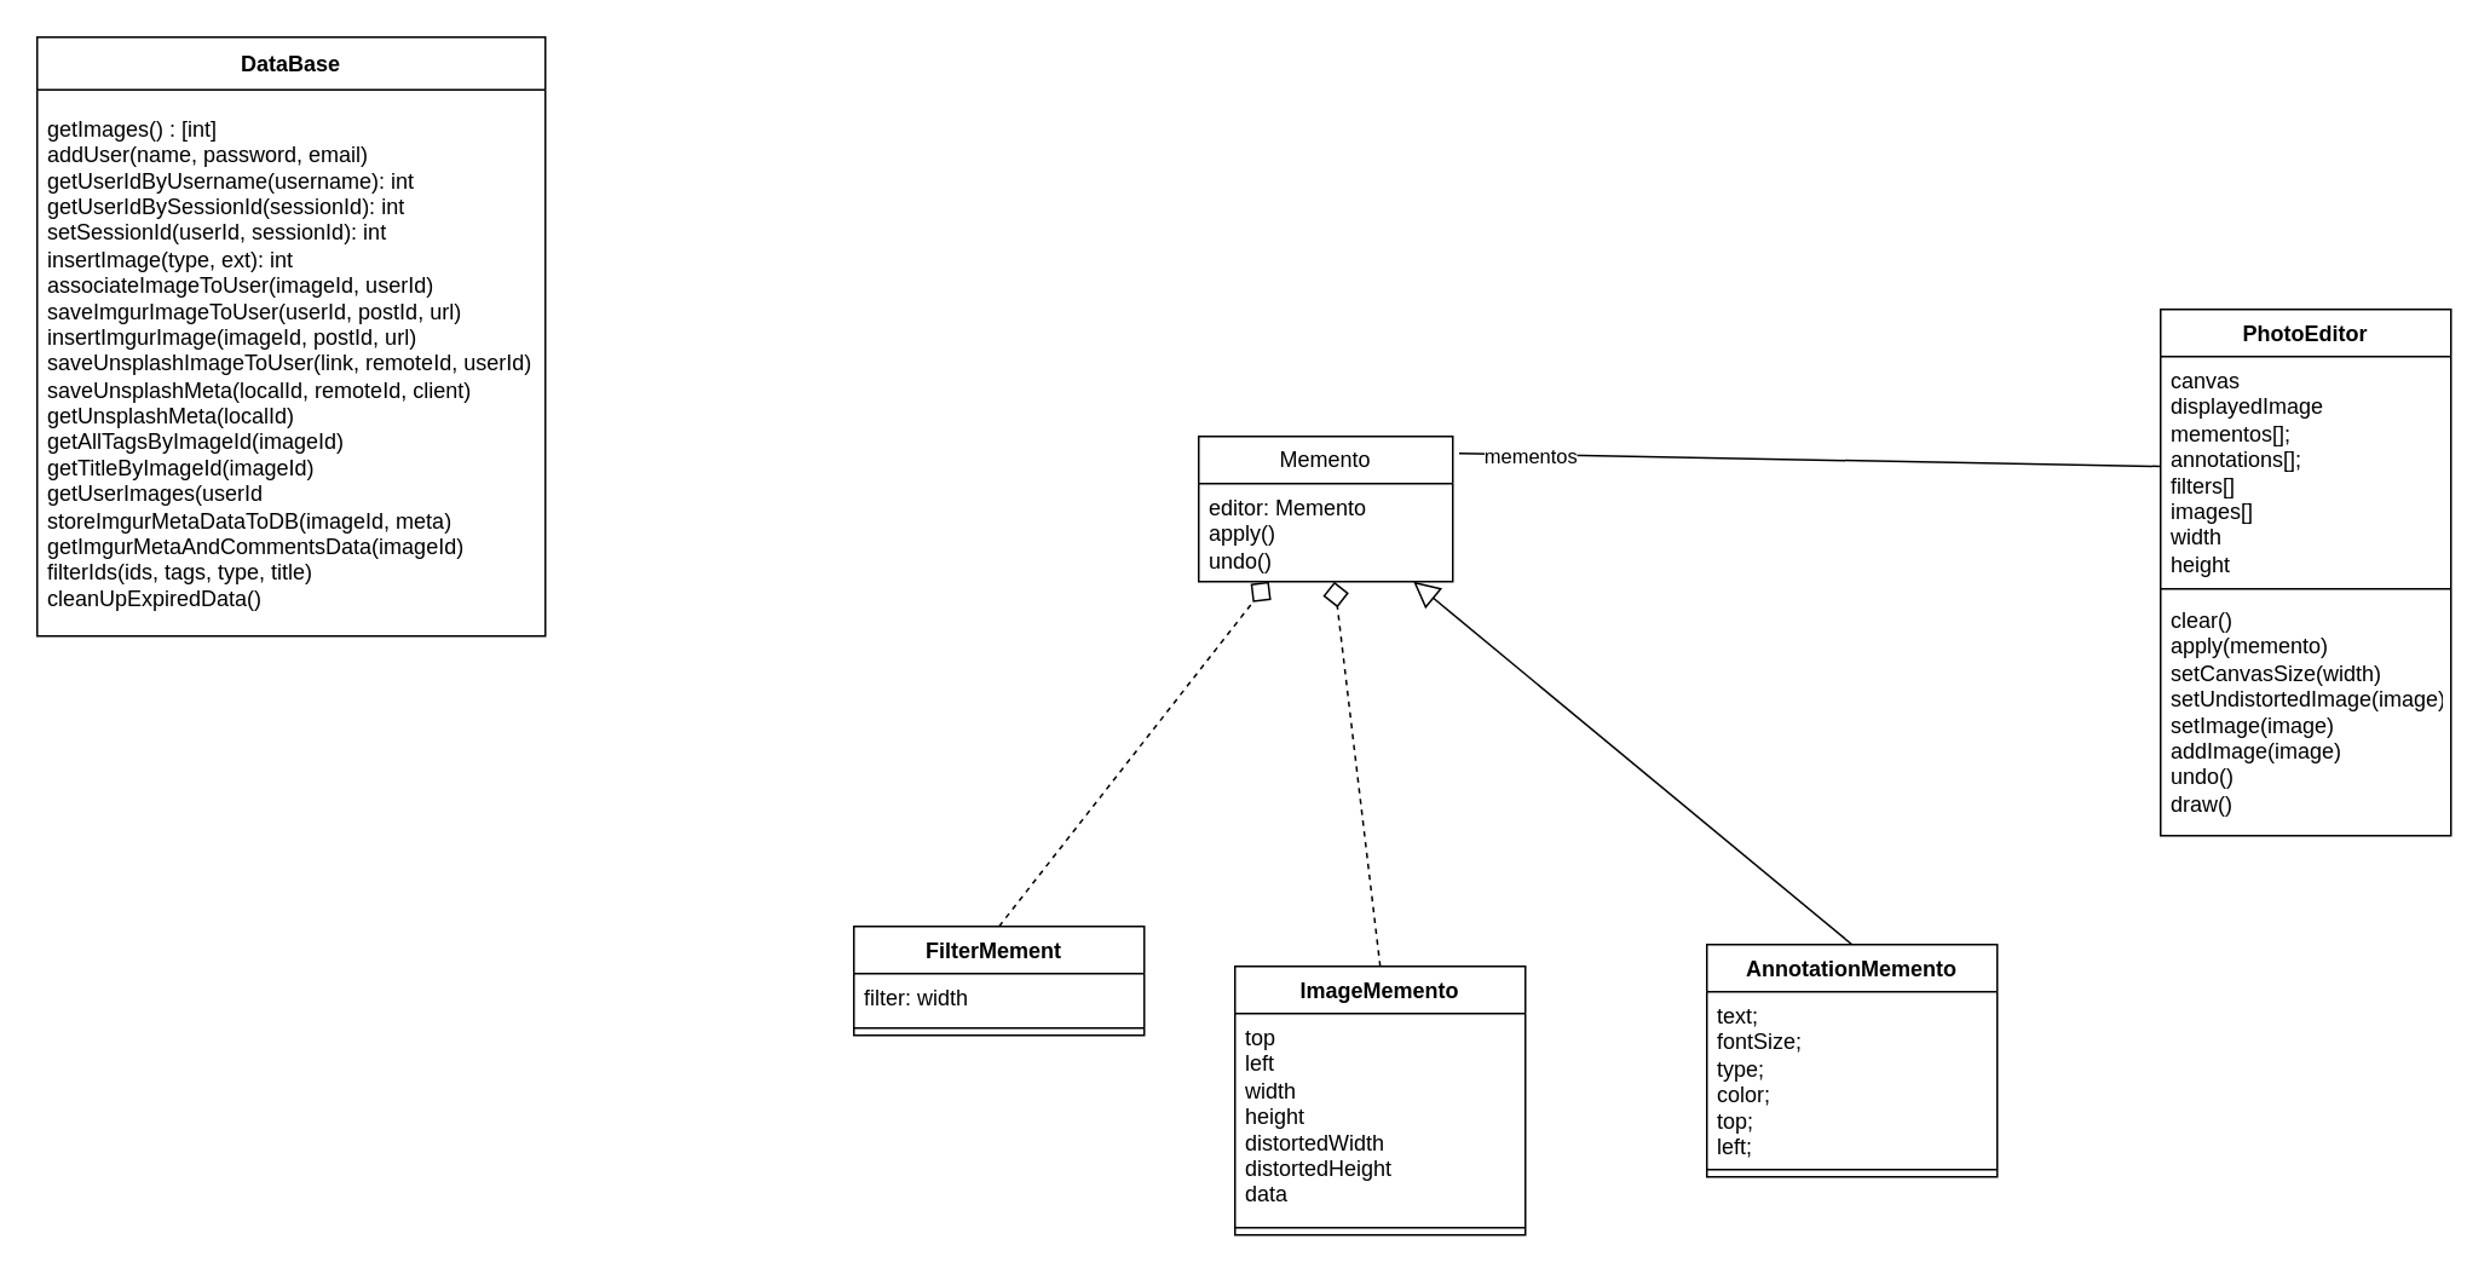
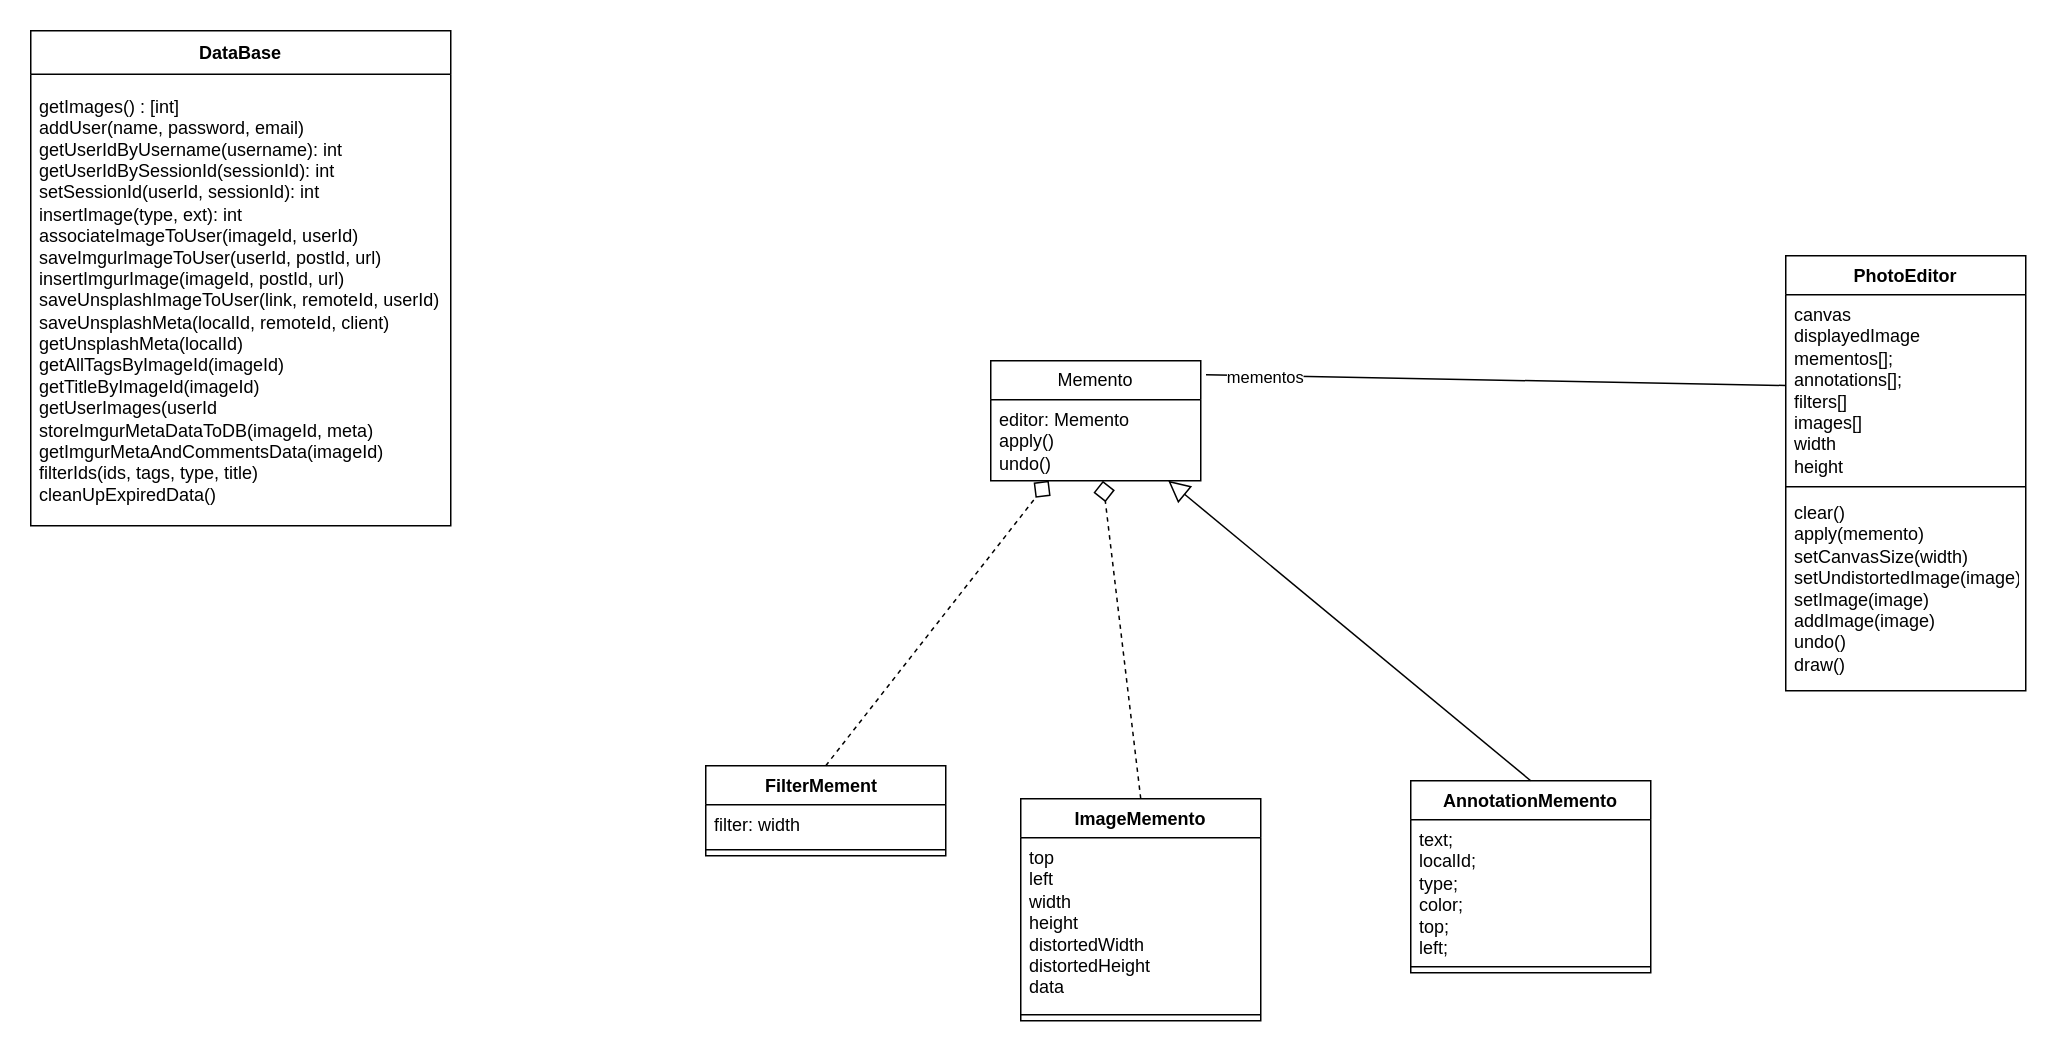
  <mxCell id="0" />
  <mxCell id="1" parent="0" />
  <mxCell id="2" value="DataBase" style="swimlane;fontStyle=1;align=center;verticalAlign=middle;childLayout=stackLayout;horizontal=1;startSize=29;horizontalStack=0;resizeParent=1;resizeParentMax=0;resizeLast=0;collapsible=0;marginBottom=0;html=1;whiteSpace=wrap;" vertex="1" parent="1"><mxGeometry x="20" y="20" width="280" height="330" as="geometry" /></mxCell>
  <mxCell id="3" value="&lt;div&gt;getImages() : [int]&lt;/div&gt;&lt;div&gt;addUser(name, password, email)&lt;/div&gt;&lt;div&gt;getUserIdByUsername(username): int&lt;/div&gt;&lt;div&gt;getUserIdBySessionId(sessionId): int&lt;/div&gt;&lt;div&gt;setSessionId(userId, sessionId): int&amp;nbsp;&lt;/div&gt;&lt;div&gt;insertImage(type, ext): int&lt;/div&gt;&lt;div&gt;associateImageToUser(imageId, userId)&lt;/div&gt;&lt;div&gt;saveImgurImageToUser(userId, postId, url)&lt;/div&gt;&lt;div&gt;insertImgurImage(imageId, postId, url)&lt;/div&gt;&lt;div&gt;saveUnsplashImageToUser(link, remoteId, userId)&lt;/div&gt;&lt;div&gt;saveUnsplashMeta(localId, remoteId, client)&lt;/div&gt;&lt;div&gt;getUnsplashMeta(localId)&lt;/div&gt;&lt;div&gt;getAllTagsByImageId(imageId)&lt;/div&gt;&lt;div&gt;getTitleByImageId(imageId)&lt;/div&gt;&lt;div&gt;getUserImages(userId&lt;/div&gt;&lt;div&gt;storeImgurMetaDataToDB(imageId, meta)&lt;/div&gt;&lt;div&gt;getImgurMetaAndCommentsData(imageId)&amp;nbsp;&lt;/div&gt;&lt;div&gt;filterIds(ids, tags, type, title)&lt;/div&gt;&lt;div&gt;cleanUpExpiredData()&lt;/div&gt;" style="text;html=1;strokeColor=none;fillColor=none;align=left;verticalAlign=middle;spacingLeft=4;spacingRight=4;overflow=hidden;rotatable=0;points=[[0,0.5],[1,0.5]];portConstraint=eastwest;whiteSpace=wrap;" vertex="1" parent="2"><mxGeometry y="29" width="280" height="301" as="geometry" /></mxCell>
  <mxCell id="4" style="edgeStyle=orthogonalEdgeStyle;rounded=0;orthogonalLoop=1;jettySize=auto;html=1;exitX=1;exitY=0.5;exitDx=0;exitDy=0;" edge="1" parent="2" source="3" target="3"><mxGeometry relative="1" as="geometry" /></mxCell>
  <mxCell id="5" value="PhotoEditor" style="swimlane;fontStyle=1;align=center;verticalAlign=top;childLayout=stackLayout;horizontal=1;startSize=26;horizontalStack=0;resizeParent=1;resizeParentMax=0;resizeLast=0;collapsible=1;marginBottom=0;whiteSpace=wrap;html=1;" vertex="1" parent="1"><mxGeometry x="1190" y="170" width="160" height="290" as="geometry" /></mxCell>
  <mxCell id="6" value="&lt;div&gt;canvas&lt;/div&gt;&lt;div&gt;displayedImage&lt;/div&gt;&lt;div&gt;mementos[];&lt;/div&gt;&lt;div&gt;annotations[];&lt;/div&gt;&lt;div&gt;filters[]&lt;/div&gt;&lt;div&gt;images[]&lt;/div&gt;&lt;div&gt;width&lt;/div&gt;&lt;div&gt;height&lt;/div&gt;" style="text;strokeColor=none;fillColor=none;align=left;verticalAlign=top;spacingLeft=4;spacingRight=4;overflow=hidden;rotatable=0;points=[[0,0.5],[1,0.5]];portConstraint=eastwest;whiteSpace=wrap;html=1;" vertex="1" parent="5"><mxGeometry y="26" width="160" height="124" as="geometry" /></mxCell>
  <mxCell id="7" value="" style="line;strokeWidth=1;fillColor=none;align=left;verticalAlign=middle;spacingTop=-1;spacingLeft=3;spacingRight=3;rotatable=0;labelPosition=right;points=[];portConstraint=eastwest;strokeColor=inherit;" vertex="1" parent="5"><mxGeometry y="150" width="160" height="8" as="geometry" /></mxCell>
  <mxCell id="8" value="&lt;div&gt;clear()&lt;/div&gt;&lt;div&gt;apply(memento)&lt;/div&gt;&lt;div&gt;setCanvasSize(width)&lt;/div&gt;&lt;div&gt;&lt;div&gt;setUndistortedImage(image)&lt;/div&gt;&lt;div&gt;setImage(image)&lt;/div&gt;&lt;div&gt;addImage(image)&lt;/div&gt;&lt;div&gt;undo()&lt;/div&gt;&lt;div&gt;draw()&lt;/div&gt;&lt;/div&gt;" style="text;strokeColor=none;fillColor=none;align=left;verticalAlign=top;spacingLeft=4;spacingRight=4;overflow=hidden;rotatable=0;points=[[0,0.5],[1,0.5]];portConstraint=eastwest;whiteSpace=wrap;html=1;" vertex="1" parent="5"><mxGeometry y="158" width="160" height="132" as="geometry" /></mxCell>
  <mxCell id="9" value="Memento" style="swimlane;fontStyle=0;childLayout=stackLayout;horizontal=1;startSize=26;fillColor=none;horizontalStack=0;resizeParent=1;resizeParentMax=0;resizeLast=0;collapsible=1;marginBottom=0;whiteSpace=wrap;html=1;" vertex="1" parent="1"><mxGeometry x="660" y="240" width="140" height="80" as="geometry" /></mxCell>
  <mxCell id="10" value="&lt;div&gt;editor: Memento&lt;/div&gt;apply()&lt;div&gt;undo()&lt;/div&gt;" style="text;strokeColor=none;fillColor=none;align=left;verticalAlign=top;spacingLeft=4;spacingRight=4;overflow=hidden;rotatable=0;points=[[0,0.5],[1,0.5]];portConstraint=eastwest;whiteSpace=wrap;html=1;" vertex="1" parent="9"><mxGeometry y="26" width="140" height="54" as="geometry" /></mxCell>
  <mxCell id="11" value="FilterMement&lt;span style=&quot;white-space: pre;&quot;&gt;&#09;&lt;/span&gt;" style="swimlane;fontStyle=1;align=center;verticalAlign=top;childLayout=stackLayout;horizontal=1;startSize=26;horizontalStack=0;resizeParent=1;resizeParentMax=0;resizeLast=0;collapsible=1;marginBottom=0;whiteSpace=wrap;html=1;" vertex="1" parent="1"><mxGeometry x="470" y="510" width="160" height="60" as="geometry" /></mxCell>
  <mxCell id="12" value="filter: width" style="text;strokeColor=none;fillColor=none;align=left;verticalAlign=top;spacingLeft=4;spacingRight=4;overflow=hidden;rotatable=0;points=[[0,0.5],[1,0.5]];portConstraint=eastwest;whiteSpace=wrap;html=1;" vertex="1" parent="11"><mxGeometry y="26" width="160" height="26" as="geometry" /></mxCell>
  <mxCell id="13" value="" style="line;strokeWidth=1;fillColor=none;align=left;verticalAlign=middle;spacingTop=-1;spacingLeft=3;spacingRight=3;rotatable=0;labelPosition=right;points=[];portConstraint=eastwest;strokeColor=inherit;" vertex="1" parent="11"><mxGeometry y="52" width="160" height="8" as="geometry" /></mxCell>
  <mxCell id="14" value="" style="endArrow=diamond;dashed=1;endFill=0;endSize=12;html=1;rounded=0;exitX=0.5;exitY=0;exitDx=0;exitDy=0;" edge="1" parent="1" source="11" target="9"><mxGeometry width="160" relative="1" as="geometry"><mxPoint x="710" y="520" as="sourcePoint" /><mxPoint x="870" y="520" as="targetPoint" /></mxGeometry></mxCell>
  <mxCell id="15" value="AnnotationMemento" style="swimlane;fontStyle=1;align=center;verticalAlign=top;childLayout=stackLayout;horizontal=1;startSize=26;horizontalStack=0;resizeParent=1;resizeParentMax=0;resizeLast=0;collapsible=1;marginBottom=0;whiteSpace=wrap;html=1;" vertex="1" parent="1"><mxGeometry x="940" y="520" width="160" height="128" as="geometry" /></mxCell>
- <mxCell id="16" value="&lt;div&gt;text;&lt;/div&gt;&lt;div&gt;fontSize;&lt;/div&gt;&lt;div&gt;type;&lt;/div&gt;&lt;div&gt;color;&lt;/div&gt;&lt;div&gt;top;&lt;/div&gt;&lt;div&gt;left;&lt;/div&gt;" style="text;strokeColor=none;fillColor=none;align=left;verticalAlign=top;spacingLeft=4;spacingRight=4;overflow=hidden;rotatable=0;points=[[0,0.5],[1,0.5]];portConstraint=eastwest;whiteSpace=wrap;html=1;" vertex="1" parent="15"><mxGeometry y="26" width="160" height="94" as="geometry" /></mxCell>
+ <mxCell id="16" value="&lt;div&gt;text;&lt;/div&gt;&lt;div&gt;localId;&lt;/div&gt;&lt;div&gt;type;&lt;/div&gt;&lt;div&gt;color;&lt;/div&gt;&lt;div&gt;top;&lt;/div&gt;&lt;div&gt;left;&lt;/div&gt;" style="text;strokeColor=none;fillColor=none;align=left;verticalAlign=top;spacingLeft=4;spacingRight=4;overflow=hidden;rotatable=0;points=[[0,0.5],[1,0.5]];portConstraint=eastwest;whiteSpace=wrap;html=1;" vertex="1" parent="15"><mxGeometry y="26" width="160" height="94" as="geometry" /></mxCell>
  <mxCell id="17" value="" style="line;strokeWidth=1;fillColor=none;align=left;verticalAlign=middle;spacingTop=-1;spacingLeft=3;spacingRight=3;rotatable=0;labelPosition=right;points=[];portConstraint=eastwest;strokeColor=inherit;" vertex="1" parent="15"><mxGeometry y="120" width="160" height="8" as="geometry" /></mxCell>
  <mxCell id="18" value="" style="endArrow=block;dashed=0;endFill=0;endSize=12;html=1;rounded=0;exitX=0.5;exitY=0;exitDx=0;exitDy=0;" edge="1" parent="1" source="15" target="9"><mxGeometry width="160" relative="1" as="geometry"><mxPoint x="610" y="510" as="sourcePoint" /><mxPoint x="697" y="375" as="targetPoint" /></mxGeometry></mxCell>
  <mxCell id="19" value="ImageMemento" style="swimlane;fontStyle=1;align=center;verticalAlign=top;childLayout=stackLayout;horizontal=1;startSize=26;horizontalStack=0;resizeParent=1;resizeParentMax=0;resizeLast=0;collapsible=1;marginBottom=0;whiteSpace=wrap;html=1;" vertex="1" parent="1"><mxGeometry x="680" y="532" width="160" height="148" as="geometry" /></mxCell>
  <mxCell id="20" value="top&lt;div&gt;left&lt;/div&gt;&lt;div&gt;width&lt;/div&gt;&lt;div&gt;height&lt;/div&gt;&lt;div&gt;distortedWidth&lt;/div&gt;&lt;div&gt;distortedHeight&lt;/div&gt;&lt;div&gt;data&lt;/div&gt;" style="text;strokeColor=none;fillColor=none;align=left;verticalAlign=top;spacingLeft=4;spacingRight=4;overflow=hidden;rotatable=0;points=[[0,0.5],[1,0.5]];portConstraint=eastwest;whiteSpace=wrap;html=1;" vertex="1" parent="19"><mxGeometry y="26" width="160" height="114" as="geometry" /></mxCell>
  <mxCell id="21" value="" style="line;strokeWidth=1;fillColor=none;align=left;verticalAlign=middle;spacingTop=-1;spacingLeft=3;spacingRight=3;rotatable=0;labelPosition=right;points=[];portConstraint=eastwest;strokeColor=inherit;" vertex="1" parent="19"><mxGeometry y="140" width="160" height="8" as="geometry" /></mxCell>
  <mxCell id="22" value="" style="endArrow=diamond;dashed=1;endFill=0;endSize=12;html=1;rounded=0;exitX=0.5;exitY=0;exitDx=0;exitDy=0;" edge="1" parent="1" source="19" target="9"><mxGeometry width="160" relative="1" as="geometry"><mxPoint x="1030" y="530" as="sourcePoint" /><mxPoint x="760" y="400" as="targetPoint" /></mxGeometry></mxCell>
  <mxCell id="23" value="" style="endArrow=none;html=1;rounded=0;exitX=1.025;exitY=0.116;exitDx=0;exitDy=0;exitPerimeter=0;" edge="1" parent="1" source="9" target="6"><mxGeometry width="50" height="50" relative="1" as="geometry"><mxPoint x="820" y="250" as="sourcePoint" /><mxPoint x="870" y="200" as="targetPoint" /></mxGeometry></mxCell>
  <mxCell id="24" value="mementos" style="edgeLabel;html=1;align=center;verticalAlign=middle;resizable=0;points=[];" vertex="1" connectable="0" parent="23"><mxGeometry x="-0.798" relative="1" as="geometry"><mxPoint as="offset" /></mxGeometry></mxCell>
